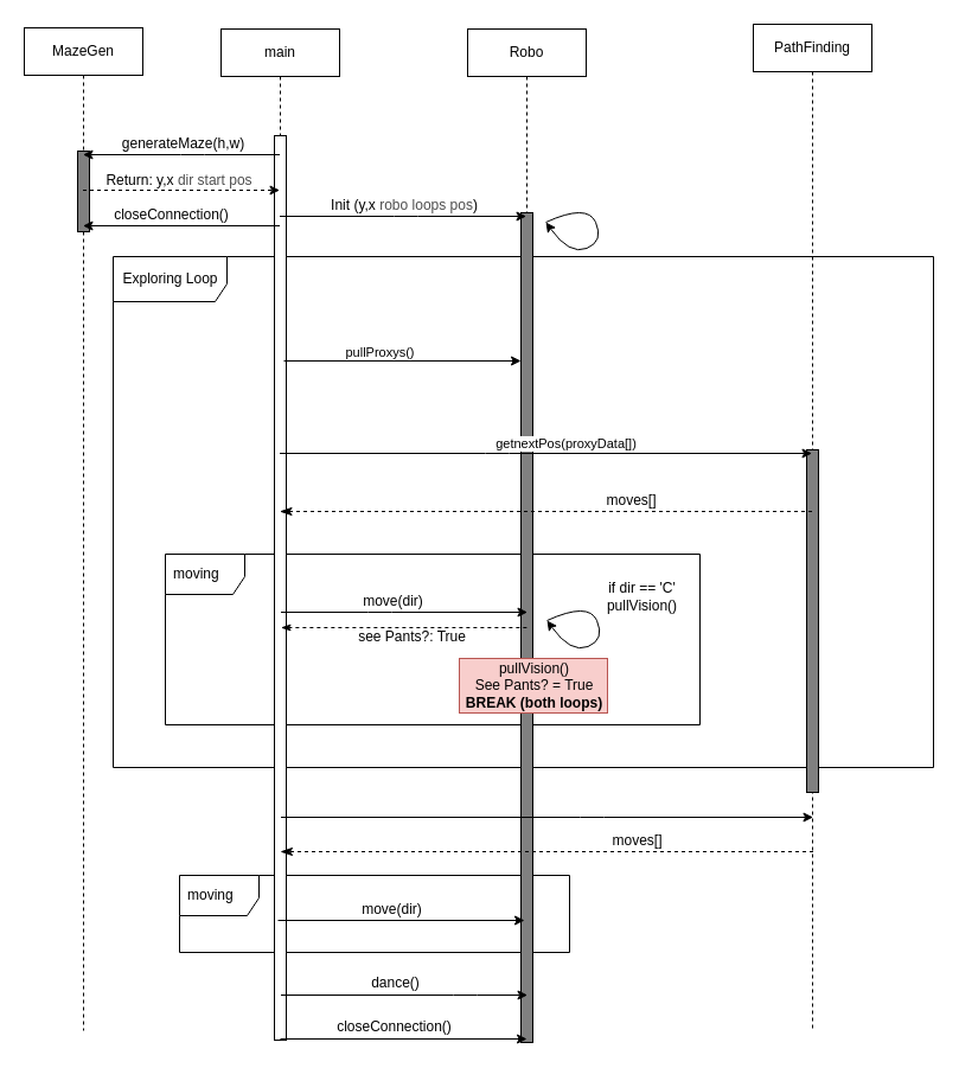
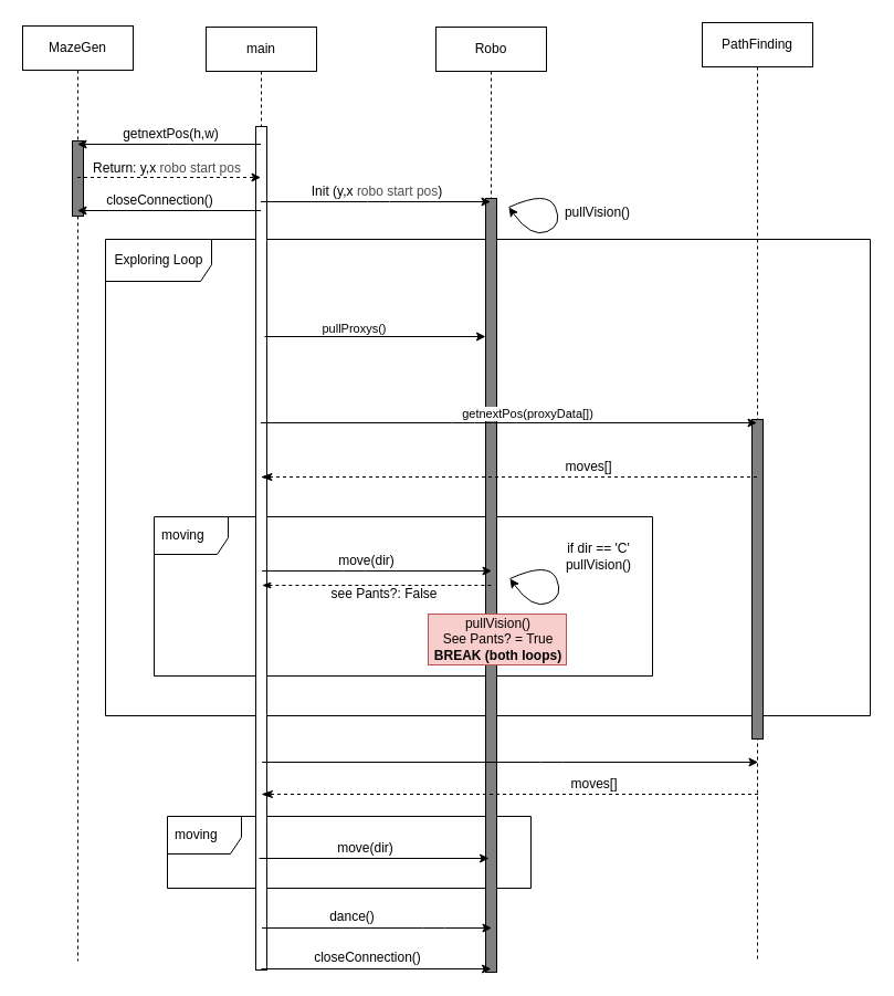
  <mxCell id="0" />
  <mxCell id="1" parent="0" />
  <mxCell id="2" value="moving" style="shape=umlFrame;whiteSpace=wrap;html=1;width=67;height=34;boundedLbl=1;verticalAlign=middle;align=left;spacingLeft=5;fillColor=none;" parent="1" vertex="1"><mxGeometry x="151" y="738" width="329" height="65" as="geometry" /></mxCell>
  <mxCell id="3" value="Exploring Loop" style="shape=umlFrame;tabPosition=left;html=1;boundedLbl=1;labelInHeader=1;width=96;height=38;" parent="1" vertex="1"><mxGeometry x="95" y="216" width="692" height="431" as="geometry" /></mxCell>
  <mxCell id="4" value="moving" style="shape=umlFrame;whiteSpace=wrap;html=1;width=67;height=34;boundedLbl=1;verticalAlign=middle;align=left;spacingLeft=5;fillColor=none;" parent="1" vertex="1"><mxGeometry x="139" y="467" width="451" height="144" as="geometry" /></mxCell>
  <mxCell id="5" value="main" style="shape=umlLifeline;perimeter=lifelinePerimeter;whiteSpace=wrap;html=1;container=1;collapsible=0;recursiveResize=0;outlineConnect=0;" parent="1" vertex="1"><mxGeometry x="186" y="24" width="100" height="853" as="geometry" /></mxCell>
  <mxCell id="6" value="" style="html=1;points=[];perimeter=orthogonalPerimeter;" parent="5" vertex="1"><mxGeometry x="45" y="90" width="10" height="763" as="geometry" /></mxCell>
  <mxCell id="7" value="Robo" style="shape=umlLifeline;perimeter=lifelinePerimeter;whiteSpace=wrap;html=1;container=1;collapsible=0;recursiveResize=0;outlineConnect=0;" parent="1" vertex="1"><mxGeometry x="394" y="24" width="100" height="855" as="geometry" /></mxCell>
  <mxCell id="8" value="" style="html=1;points=[];perimeter=orthogonalPerimeter;fillColor=#808080;" parent="7" vertex="1"><mxGeometry x="45" y="155" width="10" height="700" as="geometry" /></mxCell>
  <mxCell id="9" value="PathFinding" style="shape=umlLifeline;perimeter=lifelinePerimeter;whiteSpace=wrap;html=1;container=1;collapsible=0;recursiveResize=0;outlineConnect=0;" parent="1" vertex="1"><mxGeometry x="635" y="20" width="100" height="847" as="geometry" /></mxCell>
  <mxCell id="10" value="" style="html=1;points=[];perimeter=orthogonalPerimeter;fillColor=#808080;" parent="9" vertex="1"><mxGeometry x="45" y="359" width="10" height="289" as="geometry" /></mxCell>
  <mxCell id="11" value="" style="endArrow=classic;html=1;" parent="1" source="5" target="9" edge="1"><mxGeometry width="50" height="50" relative="1" as="geometry"><mxPoint x="455" y="478" as="sourcePoint" /><mxPoint x="804" y="478" as="targetPoint" /><Array as="points"><mxPoint x="419" y="382" /></Array></mxGeometry></mxCell>
  <mxCell id="12" value="getnextPos(proxyData[])" style="edgeLabel;html=1;align=center;verticalAlign=middle;resizable=0;points=[];" parent="11" vertex="1" connectable="0"><mxGeometry x="0.057" y="4" relative="1" as="geometry"><mxPoint x="4" y="-5" as="offset" /></mxGeometry></mxCell>
  <mxCell id="13" value="" style="endArrow=none;html=1;endFill=0;startArrow=classic;startFill=1;" parent="1" source="8" edge="1"><mxGeometry width="50" height="50" relative="1" as="geometry"><mxPoint x="438" y="304" as="sourcePoint" /><mxPoint x="238.997" y="304" as="targetPoint" /></mxGeometry></mxCell>
  <mxCell id="14" value="pullProxys()" style="edgeLabel;html=1;align=center;verticalAlign=middle;resizable=0;points=[];" parent="13" vertex="1" connectable="0"><mxGeometry x="0.423" y="-4" relative="1" as="geometry"><mxPoint x="22.5" y="-4" as="offset" /></mxGeometry></mxCell>
  <mxCell id="15" value="pullVision()&lt;br&gt;See Pants? = True&lt;br&gt;&lt;b&gt;BREAK (both loops)&lt;/b&gt;" style="text;html=1;align=center;verticalAlign=middle;resizable=0;points=[];autosize=1;fillColor=#f8cecc;strokeColor=#b85450;" parent="1" vertex="1"><mxGeometry x="387" y="555" width="125" height="46" as="geometry" /></mxCell>
  <mxCell id="16" value="" style="endArrow=classicThin;html=1;rounded=0;align=center;verticalAlign=bottom;dashed=1;endFill=1;labelBackgroundColor=none;startSize=9;endSize=8;" parent="1" source="9" target="5" edge="1"><mxGeometry relative="1" as="geometry"><mxPoint x="648" y="366" as="sourcePoint" /><mxPoint x="808" y="366" as="targetPoint" /><Array as="points"><mxPoint x="669" y="431" /></Array></mxGeometry></mxCell>
  <mxCell id="17" value="" style="resizable=0;html=1;align=center;verticalAlign=top;labelBackgroundColor=none;" parent="16" connectable="0" vertex="1"><mxGeometry relative="1" as="geometry" /></mxCell>
  <mxCell id="18" value="MazeGen" style="shape=umlLifeline;perimeter=lifelinePerimeter;whiteSpace=wrap;html=1;container=1;collapsible=0;recursiveResize=0;outlineConnect=0;" parent="1" vertex="1"><mxGeometry x="20" y="23" width="100" height="846" as="geometry" /></mxCell>
  <mxCell id="19" value="" style="html=1;points=[];perimeter=orthogonalPerimeter;fillColor=#808080;" parent="18" vertex="1"><mxGeometry x="45" y="104" width="10" height="68" as="geometry" /></mxCell>
  <mxCell id="20" value="" style="endArrow=classic;html=1;" parent="1" source="5" target="18" edge="1"><mxGeometry width="50" height="50" relative="1" as="geometry"><mxPoint x="303" y="256" as="sourcePoint" /><mxPoint x="353" y="206" as="targetPoint" /><Array as="points"><mxPoint x="162" y="130" /></Array></mxGeometry></mxCell>
- <mxCell id="21" value="generateMaze(h,w)" style="text;html=1;align=center;verticalAlign=middle;resizable=0;points=[];autosize=1;" parent="1" vertex="1"><mxGeometry x="97" y="112" width="113" height="18" as="geometry" /></mxCell>
+ <mxCell id="21" value="getnextPos(h,w)" style="text;html=1;align=center;verticalAlign=middle;resizable=0;points=[];autosize=1;" parent="1" vertex="1"><mxGeometry x="97" y="112" width="113" height="18" as="geometry" /></mxCell>
  <mxCell id="22" value="" style="endArrow=classic;html=1;dashed=1;" parent="1" source="18" target="5" edge="1"><mxGeometry width="50" height="50" relative="1" as="geometry"><mxPoint x="172" y="200" as="sourcePoint" /><mxPoint x="222" y="150" as="targetPoint" /><Array as="points"><mxPoint x="174" y="160" /></Array></mxGeometry></mxCell>
- <mxCell id="23" value="Return: y,x &lt;font color=&quot;#4d4d4d&quot;&gt;dir start pos&lt;/font&gt;" style="text;html=1;strokeColor=none;fillColor=none;align=center;verticalAlign=middle;whiteSpace=wrap;rounded=0;" parent="1" vertex="1"><mxGeometry x="77" y="142" width="148" height="20" as="geometry" /></mxCell>
+ <mxCell id="23" value="Return: y,x &lt;font color=&quot;#4d4d4d&quot;&gt;robo start pos&lt;/font&gt;" style="text;html=1;strokeColor=none;fillColor=none;align=center;verticalAlign=middle;whiteSpace=wrap;rounded=0;" parent="1" vertex="1"><mxGeometry x="77" y="142" width="148" height="20" as="geometry" /></mxCell>
  <mxCell id="24" value="" style="endArrow=classic;html=1;" parent="1" source="5" target="7" edge="1"><mxGeometry width="50" height="50" relative="1" as="geometry"><mxPoint x="445" y="315" as="sourcePoint" /><mxPoint x="495" y="265" as="targetPoint" /><Array as="points"><mxPoint x="342" y="182" /></Array></mxGeometry></mxCell>
- <mxCell id="25" value="Init (y,x&amp;nbsp;&lt;font color=&quot;#4d4d4d&quot;&gt;robo loops pos&lt;/font&gt;)" style="text;html=1;strokeColor=none;fillColor=none;align=center;verticalAlign=middle;whiteSpace=wrap;rounded=0;" parent="1" vertex="1"><mxGeometry x="249" y="163" width="184" height="20" as="geometry" /></mxCell>
+ <mxCell id="25" value="Init (y,x&amp;nbsp;&lt;font color=&quot;#4d4d4d&quot;&gt;robo start pos&lt;/font&gt;)" style="text;html=1;strokeColor=none;fillColor=none;align=center;verticalAlign=middle;whiteSpace=wrap;rounded=0;" parent="1" vertex="1"><mxGeometry x="249" y="163" width="184" height="20" as="geometry" /></mxCell>
  <mxCell id="26" value="moves[]" style="text;html=1;align=center;verticalAlign=middle;resizable=0;points=[];autosize=1;" parent="1" vertex="1"><mxGeometry x="506" y="413" width="52" height="18" as="geometry" /></mxCell>
  <mxCell id="27" value="" style="endArrow=classic;html=1;strokeWidth=1;" parent="1" edge="1"><mxGeometry width="50" height="50" relative="1" as="geometry"><mxPoint x="236.5" y="516" as="sourcePoint" /><mxPoint x="444.5" y="516" as="targetPoint" /><Array as="points"><mxPoint x="320" y="516" /></Array></mxGeometry></mxCell>
  <mxCell id="28" value="move(dir)" style="text;html=1;align=center;verticalAlign=middle;resizable=0;points=[];autosize=1;" parent="1" vertex="1"><mxGeometry x="300" y="498" width="61" height="18" as="geometry" /></mxCell>
  <mxCell id="29" value="" style="endArrow=classic;html=1;strokeWidth=1;" parent="1" edge="1"><mxGeometry width="50" height="50" relative="1" as="geometry"><mxPoint x="236.5" y="689" as="sourcePoint" /><mxPoint x="685.5" y="689" as="targetPoint" /><Array as="points"><mxPoint x="499" y="689" /></Array></mxGeometry></mxCell>
  <mxCell id="30" value="" style="endArrow=classicThin;html=1;rounded=0;align=center;verticalAlign=bottom;dashed=1;endFill=1;labelBackgroundColor=none;startSize=9;endSize=8;" parent="1" edge="1"><mxGeometry relative="1" as="geometry"><mxPoint x="685.5" y="718" as="sourcePoint" /><mxPoint x="236" y="718" as="targetPoint" /><Array as="points"><mxPoint x="636" y="718" /></Array></mxGeometry></mxCell>
  <mxCell id="31" value="" style="resizable=0;html=1;align=center;verticalAlign=top;labelBackgroundColor=none;" parent="30" connectable="0" vertex="1"><mxGeometry relative="1" as="geometry" /></mxCell>
  <mxCell id="32" value="moves[]" style="text;html=1;align=center;verticalAlign=middle;resizable=0;points=[];autosize=1;" parent="1" vertex="1"><mxGeometry x="511" y="700" width="52" height="18" as="geometry" /></mxCell>
  <mxCell id="33" value="" style="endArrow=classic;html=1;strokeWidth=1;" parent="1" edge="1"><mxGeometry width="50" height="50" relative="1" as="geometry"><mxPoint x="234" y="776" as="sourcePoint" /><mxPoint x="442" y="776" as="targetPoint" /><Array as="points"><mxPoint x="317.5" y="776" /></Array></mxGeometry></mxCell>
  <mxCell id="34" value="move(dir)" style="text;html=1;align=center;verticalAlign=middle;resizable=0;points=[];autosize=1;" parent="1" vertex="1"><mxGeometry x="299" y="758" width="61" height="18" as="geometry" /></mxCell>
  <mxCell id="35" value="" style="endArrow=classic;html=1;strokeWidth=1;" parent="1" edge="1"><mxGeometry width="50" height="50" relative="1" as="geometry"><mxPoint x="236.5" y="839" as="sourcePoint" /><mxPoint x="444.5" y="839" as="targetPoint" /><Array as="points"><mxPoint x="392" y="839" /></Array></mxGeometry></mxCell>
- <mxCell id="36" value="dance()" style="text;html=1;align=center;verticalAlign=middle;resizable=0;points=[];autosize=1;" parent="1" vertex="1"><mxGeometry x="307" y="820" width="51" height="18" as="geometry" /></mxCell>
+ <mxCell id="36" value="dance()" style="text;html=1;align=center;verticalAlign=middle;resizable=0;points=[];autosize=1;" parent="1" vertex="1"><mxGeometry x="292" y="820" width="51" height="18" as="geometry" /></mxCell>
  <mxCell id="37" value="" style="endArrow=classic;html=1;strokeWidth=1;" parent="1" edge="1"><mxGeometry width="50" height="50" relative="1" as="geometry"><mxPoint x="236" y="876" as="sourcePoint" /><mxPoint x="444" y="876" as="targetPoint" /><Array as="points"><mxPoint x="391.5" y="876" /></Array></mxGeometry></mxCell>
  <mxCell id="38" value="closeConnection()" style="text;html=1;align=center;verticalAlign=middle;resizable=0;points=[];autosize=1;" parent="1" vertex="1"><mxGeometry x="278.5" y="857" width="107" height="18" as="geometry" /></mxCell>
  <mxCell id="39" value="" style="endArrow=classic;html=1;strokeWidth=1;" parent="1" source="5" target="18" edge="1"><mxGeometry width="50" height="50" relative="1" as="geometry"><mxPoint x="26" y="190" as="sourcePoint" /><mxPoint x="234" y="190" as="targetPoint" /><Array as="points"><mxPoint x="181.5" y="190" /></Array></mxGeometry></mxCell>
  <mxCell id="40" value="closeConnection()" style="text;html=1;align=center;verticalAlign=middle;resizable=0;points=[];autosize=1;" parent="1" vertex="1"><mxGeometry x="90" y="172" width="107" height="18" as="geometry" /></mxCell>
  <mxCell id="41" value="" style="endArrow=none;dashed=1;html=1;strokeWidth=1;startArrow=classicThin;startFill=1;" parent="1" edge="1"><mxGeometry width="50" height="50" relative="1" as="geometry"><mxPoint x="236.5" y="529" as="sourcePoint" /><mxPoint x="444.5" y="529" as="targetPoint" /><Array as="points"><mxPoint x="371" y="529" /></Array></mxGeometry></mxCell>
- <mxCell id="42" value="see Pants?: True" style="text;html=1;align=center;verticalAlign=middle;resizable=0;points=[];autosize=1;" parent="1" vertex="1"><mxGeometry x="294" y="528" width="106" height="18" as="geometry" /></mxCell>
+ <mxCell id="42" value="see Pants?: False" style="text;html=1;align=center;verticalAlign=middle;resizable=0;points=[];autosize=1;" parent="1" vertex="1"><mxGeometry x="294" y="528" width="106" height="18" as="geometry" /></mxCell>
  <mxCell id="43" value="" style="curved=1;endArrow=classic;html=1;strokeWidth=1;" parent="1" edge="1"><mxGeometry width="50" height="50" relative="1" as="geometry"><mxPoint x="461" y="523" as="sourcePoint" /><mxPoint x="461" y="523" as="targetPoint" /><Array as="points"><mxPoint x="496" y="507" /><mxPoint x="510" y="539" /><mxPoint x="481" y="551" /></Array></mxGeometry></mxCell>
  <mxCell id="44" value="if dir == 'C'&lt;br&gt;pullVision()" style="text;html=1;align=center;verticalAlign=middle;resizable=0;points=[];autosize=1;" parent="1" vertex="1"><mxGeometry x="506" y="487" width="69" height="32" as="geometry" /></mxCell>
  <mxCell id="45" value="" style="curved=1;endArrow=classic;html=1;strokeWidth=1;" parent="1" edge="1"><mxGeometry width="50" height="50" relative="1" as="geometry"><mxPoint x="460" y="187" as="sourcePoint" /><mxPoint x="460" y="187" as="targetPoint" /><Array as="points"><mxPoint x="495" y="171" /><mxPoint x="509" y="203" /><mxPoint x="480" y="215" /></Array></mxGeometry></mxCell>
+ <mxCell id="46" value="pullVision()" style="text;html=1;align=center;verticalAlign=middle;resizable=0;points=[];autosize=1;" parent="1" vertex="1"><mxGeometry x="505" y="183" width="69" height="18" as="geometry" /></mxCell>
